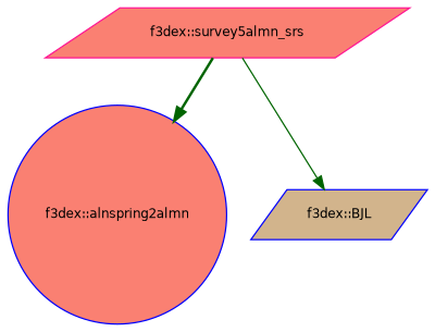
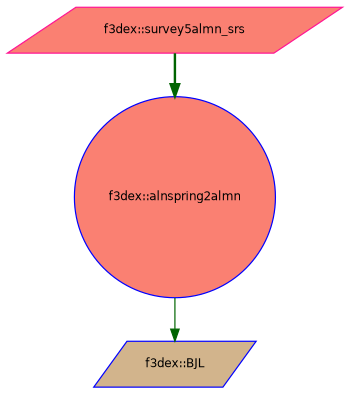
  digraph {
    rankdir=TB
    node [color=blue fillcolor=salmon fontname=Helvetica fontsize=10 shape=parallelogram style=filled]
    edge [color=darkgreen fontname=Helvetica fontsize=10 labelfontname=Helvetica labelfontsize=10]
    n1 [color=deeppink fontcolor=black height=0.2 label="f3dex::survey5almn_srs" width=0.4]
    n2 [height=0.2 label="f3dex::alnspring2almn" shape=circle width=0.4]
    n3 [fillcolor=tan height=0.2 label="f3dex::BJL" width=0.4]
    n1 -> n2 [style=bold]
-   n1 -> n3 [style=solid]
+   n2 -> n3 [style=solid]
  }
